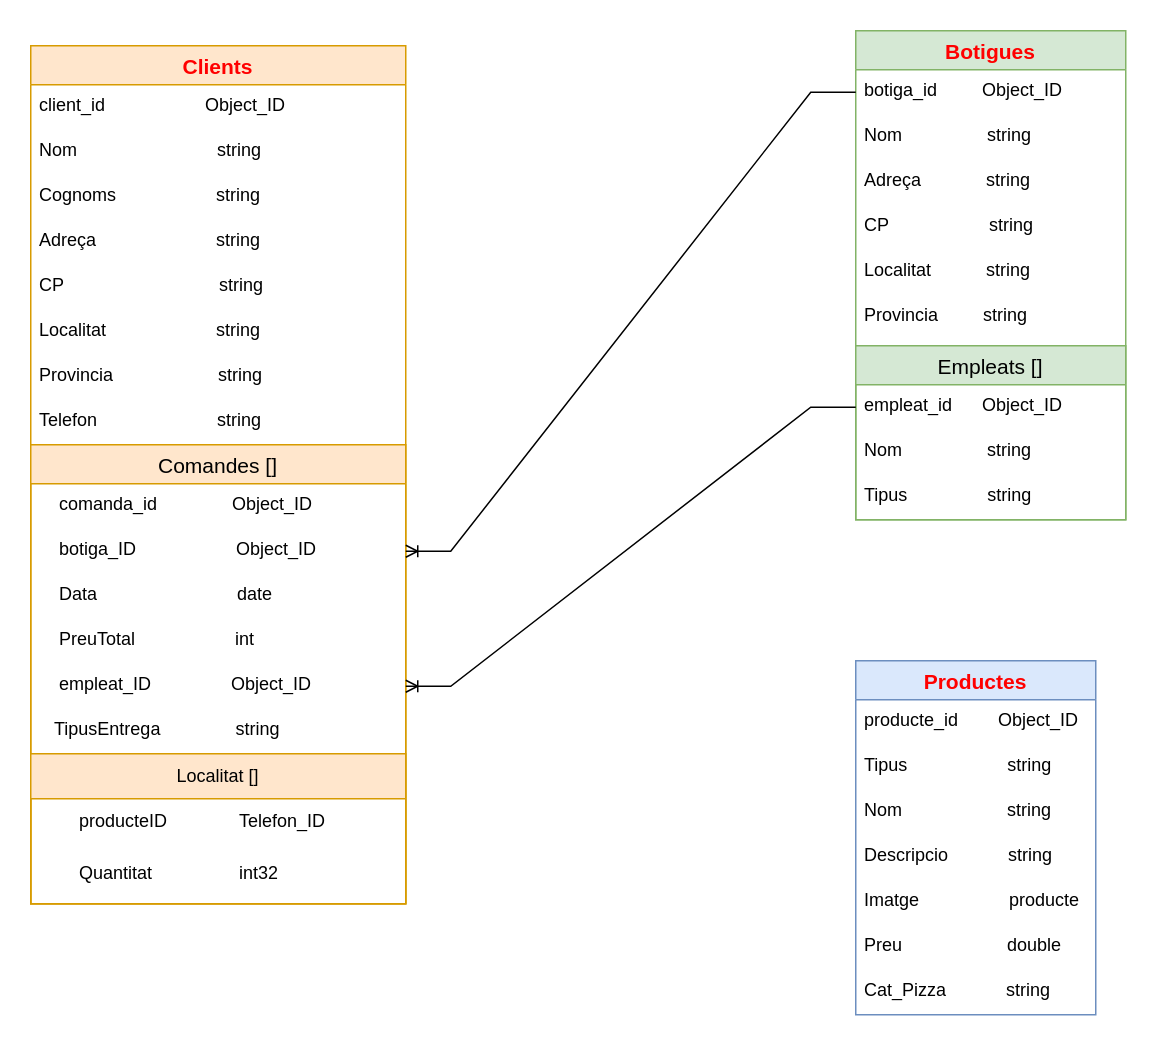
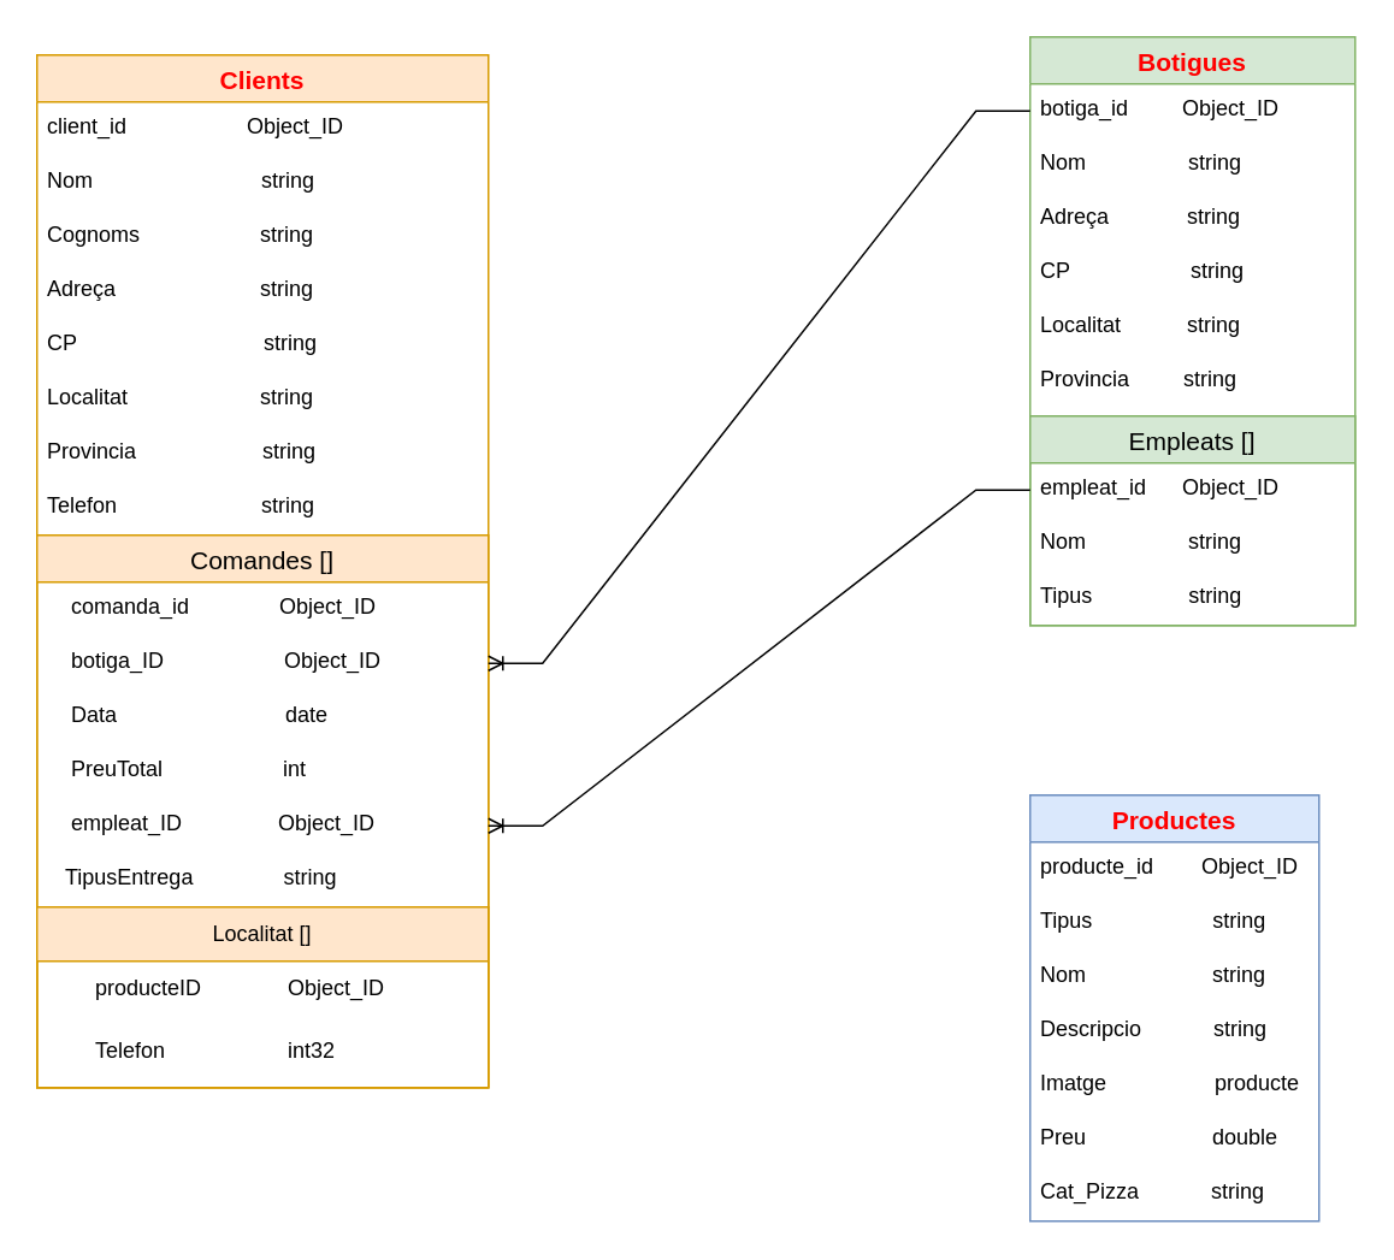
  <mxCell id="0" />
  <mxCell id="1" parent="0" />
  <mxCell id="2" value="Clients" style="swimlane;fontStyle=1;childLayout=stackLayout;horizontal=1;startSize=26;horizontalStack=0;resizeParent=1;resizeParentMax=0;resizeLast=0;collapsible=1;marginBottom=0;align=center;fontSize=14;fillColor=#ffe6cc;strokeColor=#d79b00;fontColor=#FF0000;" parent="1" vertex="1"><mxGeometry x="20" y="30" width="250" height="572" as="geometry"><mxRectangle x="90" y="110" width="90" height="30" as="alternateBounds" /></mxGeometry></mxCell>
  <mxCell id="3" value="client_id                    Object_ID" style="text;strokeColor=none;fillColor=none;spacingLeft=4;spacingRight=4;overflow=hidden;rotatable=0;points=[[0,0.5],[1,0.5]];portConstraint=eastwest;fontSize=12;" parent="2" vertex="1"><mxGeometry y="26" width="250" height="30" as="geometry" /></mxCell>
  <mxCell id="4" value="Nom                            string" style="text;strokeColor=none;fillColor=none;spacingLeft=4;spacingRight=4;overflow=hidden;rotatable=0;points=[[0,0.5],[1,0.5]];portConstraint=eastwest;fontSize=12;" parent="2" vertex="1"><mxGeometry y="56" width="250" height="30" as="geometry" /></mxCell>
  <mxCell id="5" value="Cognoms                    string" style="text;strokeColor=none;fillColor=none;spacingLeft=4;spacingRight=4;overflow=hidden;rotatable=0;points=[[0,0.5],[1,0.5]];portConstraint=eastwest;fontSize=12;" parent="2" vertex="1"><mxGeometry y="86" width="250" height="30" as="geometry" /></mxCell>
  <mxCell id="6" value="Adreça                        string" style="text;strokeColor=none;fillColor=none;spacingLeft=4;spacingRight=4;overflow=hidden;rotatable=0;points=[[0,0.5],[1,0.5]];portConstraint=eastwest;fontSize=12;" parent="2" vertex="1"><mxGeometry y="116" width="250" height="30" as="geometry" /></mxCell>
  <mxCell id="7" value="CP                               string" style="text;strokeColor=none;fillColor=none;spacingLeft=4;spacingRight=4;overflow=hidden;rotatable=0;points=[[0,0.5],[1,0.5]];portConstraint=eastwest;fontSize=12;" parent="2" vertex="1"><mxGeometry y="146" width="250" height="30" as="geometry" /></mxCell>
  <mxCell id="8" value="Localitat                      string" style="text;strokeColor=none;fillColor=none;spacingLeft=4;spacingRight=4;overflow=hidden;rotatable=0;points=[[0,0.5],[1,0.5]];portConstraint=eastwest;fontSize=12;" parent="2" vertex="1"><mxGeometry y="176" width="250" height="30" as="geometry" /></mxCell>
  <mxCell id="9" value="Provincia                     string" style="text;strokeColor=none;fillColor=none;spacingLeft=4;spacingRight=4;overflow=hidden;rotatable=0;points=[[0,0.5],[1,0.5]];portConstraint=eastwest;fontSize=12;" parent="2" vertex="1"><mxGeometry y="206" width="250" height="30" as="geometry" /></mxCell>
  <mxCell id="10" value="Telefon                        string" style="text;strokeColor=none;fillColor=none;spacingLeft=4;spacingRight=4;overflow=hidden;rotatable=0;points=[[0,0.5],[1,0.5]];portConstraint=eastwest;fontSize=12;" parent="2" vertex="1"><mxGeometry y="236" width="250" height="30" as="geometry" /></mxCell>
  <mxCell id="11" value="Comandes []" style="swimlane;fontStyle=0;childLayout=stackLayout;horizontal=1;startSize=26;horizontalStack=0;resizeParent=1;resizeParentMax=0;resizeLast=0;collapsible=1;marginBottom=0;align=center;fontSize=14;fillColor=#ffe6cc;strokeColor=#d79b00;" parent="2" vertex="1"><mxGeometry y="266" width="250" height="306" as="geometry"><mxRectangle y="266" width="250" height="30" as="alternateBounds" /></mxGeometry></mxCell>
  <mxCell id="12" value="    comanda_id               Object_ID" style="text;strokeColor=none;fillColor=none;spacingLeft=4;spacingRight=4;overflow=hidden;rotatable=0;points=[[0,0.5],[1,0.5]];portConstraint=eastwest;fontSize=12;" parent="11" vertex="1"><mxGeometry y="26" width="250" height="30" as="geometry" /></mxCell>
  <mxCell id="13" value="    botiga_ID                    Object_ID" style="text;strokeColor=none;fillColor=none;spacingLeft=4;spacingRight=4;overflow=hidden;rotatable=0;points=[[0,0.5],[1,0.5]];portConstraint=eastwest;fontSize=12;" parent="11" vertex="1"><mxGeometry y="56" width="250" height="30" as="geometry" /></mxCell>
  <mxCell id="14" value="    Data                            date" style="text;strokeColor=none;fillColor=none;spacingLeft=4;spacingRight=4;overflow=hidden;rotatable=0;points=[[0,0.5],[1,0.5]];portConstraint=eastwest;fontSize=12;" parent="11" vertex="1"><mxGeometry y="86" width="250" height="30" as="geometry" /></mxCell>
  <mxCell id="15" value="    PreuTotal                    int" style="text;strokeColor=none;fillColor=none;spacingLeft=4;spacingRight=4;overflow=hidden;rotatable=0;points=[[0,0.5],[1,0.5]];portConstraint=eastwest;fontSize=12;" parent="11" vertex="1"><mxGeometry y="116" width="250" height="30" as="geometry" /></mxCell>
  <mxCell id="16" value="    empleat_ID                Object_ID" style="text;strokeColor=none;fillColor=none;spacingLeft=4;spacingRight=4;overflow=hidden;rotatable=0;points=[[0,0.5],[1,0.5]];portConstraint=eastwest;fontSize=12;" parent="11" vertex="1"><mxGeometry y="146" width="250" height="30" as="geometry" /></mxCell>
  <mxCell id="17" value="   TipusEntrega               string" style="text;strokeColor=none;fillColor=none;spacingLeft=4;spacingRight=4;overflow=hidden;rotatable=0;points=[[0,0.5],[1,0.5]];portConstraint=eastwest;fontSize=12;" parent="11" vertex="1"><mxGeometry y="176" width="250" height="30" as="geometry" /></mxCell>
  <mxCell id="18" value="Localitat []" style="swimlane;fontStyle=0;childLayout=stackLayout;horizontal=1;startSize=30;horizontalStack=0;resizeParent=1;resizeParentMax=0;resizeLast=0;collapsible=1;marginBottom=0;whiteSpace=wrap;html=1;fillColor=#ffe6cc;strokeColor=#d79b00;" parent="11" vertex="1"><mxGeometry y="206" width="250" height="100" as="geometry"><mxRectangle y="176" width="250" height="30" as="alternateBounds" /></mxGeometry></mxCell>
- <mxCell id="19" value="&lt;span style=&quot;white-space: pre;&quot;&gt;&#09;&lt;/span&gt;producteID&lt;span style=&quot;white-space: pre;&quot;&gt;&#09;&lt;span style=&quot;white-space: pre;&quot;&gt;&#09;&lt;/span&gt;&lt;/span&gt;Telefon_ID" style="text;strokeColor=none;fillColor=none;align=left;verticalAlign=middle;spacingLeft=4;spacingRight=4;overflow=hidden;points=[[0,0.5],[1,0.5]];portConstraint=eastwest;rotatable=0;whiteSpace=wrap;html=1;" parent="18" vertex="1"><mxGeometry y="30" width="250" height="30" as="geometry" /></mxCell>
- <mxCell id="20" value="&lt;span style=&quot;white-space: pre;&quot;&gt;&#09;&lt;/span&gt;Quantitat&lt;span style=&quot;white-space: pre;&quot;&gt;&#09;&lt;/span&gt;&lt;span style=&quot;white-space: pre;&quot;&gt;&#09;&lt;/span&gt;&amp;nbsp; &lt;span style=&quot;white-space: pre;&quot;&gt;&#09;&lt;/span&gt;int32" style="text;strokeColor=none;fillColor=none;align=left;verticalAlign=middle;spacingLeft=4;spacingRight=4;overflow=hidden;points=[[0,0.5],[1,0.5]];portConstraint=eastwest;rotatable=0;whiteSpace=wrap;html=1;" parent="18" vertex="1"><mxGeometry y="60" width="250" height="40" as="geometry" /></mxCell>
+ <mxCell id="19" value="&lt;span style=&quot;white-space: pre;&quot;&gt;&#09;&lt;/span&gt;producteID&lt;span style=&quot;white-space: pre;&quot;&gt;&#09;&lt;span style=&quot;white-space: pre;&quot;&gt;&#09;&lt;/span&gt;&lt;/span&gt;Object_ID" style="text;strokeColor=none;fillColor=none;align=left;verticalAlign=middle;spacingLeft=4;spacingRight=4;overflow=hidden;points=[[0,0.5],[1,0.5]];portConstraint=eastwest;rotatable=0;whiteSpace=wrap;html=1;" parent="18" vertex="1"><mxGeometry y="30" width="250" height="30" as="geometry" /></mxCell>
+ <mxCell id="20" value="&lt;span style=&quot;white-space: pre;&quot;&gt;&#09;&lt;/span&gt;Telefon&lt;span style=&quot;white-space: pre;&quot;&gt;&#09;&lt;/span&gt;&lt;span style=&quot;white-space: pre;&quot;&gt;&#09;&lt;/span&gt;&amp;nbsp; &lt;span style=&quot;white-space: pre;&quot;&gt;&#09;&lt;/span&gt;int32" style="text;strokeColor=none;fillColor=none;align=left;verticalAlign=middle;spacingLeft=4;spacingRight=4;overflow=hidden;points=[[0,0.5],[1,0.5]];portConstraint=eastwest;rotatable=0;whiteSpace=wrap;html=1;" parent="18" vertex="1"><mxGeometry y="60" width="250" height="40" as="geometry" /></mxCell>
  <mxCell id="21" value="Botigues" style="swimlane;fontStyle=1;childLayout=stackLayout;horizontal=1;startSize=26;horizontalStack=0;resizeParent=1;resizeParentMax=0;resizeLast=0;collapsible=1;marginBottom=0;align=center;fontSize=14;fillColor=#d5e8d4;strokeColor=#82b366;fontColor=#FF0000;" parent="1" vertex="1"><mxGeometry x="570" y="20" width="180" height="326" as="geometry" /></mxCell>
  <mxCell id="22" value="botiga_id         Object_ID" style="text;strokeColor=none;fillColor=none;spacingLeft=4;spacingRight=4;overflow=hidden;rotatable=0;points=[[0,0.5],[1,0.5]];portConstraint=eastwest;fontSize=12;" parent="21" vertex="1"><mxGeometry y="26" width="180" height="30" as="geometry" /></mxCell>
  <mxCell id="23" value="Nom                 string" style="text;strokeColor=none;fillColor=none;spacingLeft=4;spacingRight=4;overflow=hidden;rotatable=0;points=[[0,0.5],[1,0.5]];portConstraint=eastwest;fontSize=12;" parent="21" vertex="1"><mxGeometry y="56" width="180" height="30" as="geometry" /></mxCell>
  <mxCell id="24" value="Adreça             string" style="text;strokeColor=none;fillColor=none;spacingLeft=4;spacingRight=4;overflow=hidden;rotatable=0;points=[[0,0.5],[1,0.5]];portConstraint=eastwest;fontSize=12;" parent="21" vertex="1"><mxGeometry y="86" width="180" height="30" as="geometry" /></mxCell>
  <mxCell id="25" value="CP                    string" style="text;strokeColor=none;fillColor=none;spacingLeft=4;spacingRight=4;overflow=hidden;rotatable=0;points=[[0,0.5],[1,0.5]];portConstraint=eastwest;fontSize=12;" parent="21" vertex="1"><mxGeometry y="116" width="180" height="30" as="geometry" /></mxCell>
  <mxCell id="26" value="Localitat           string" style="text;strokeColor=none;fillColor=none;spacingLeft=4;spacingRight=4;overflow=hidden;rotatable=0;points=[[0,0.5],[1,0.5]];portConstraint=eastwest;fontSize=12;" parent="21" vertex="1"><mxGeometry y="146" width="180" height="30" as="geometry" /></mxCell>
  <mxCell id="27" value="Provincia         string" style="text;strokeColor=none;fillColor=none;spacingLeft=4;spacingRight=4;overflow=hidden;rotatable=0;points=[[0,0.5],[1,0.5]];portConstraint=eastwest;fontSize=12;" parent="21" vertex="1"><mxGeometry y="176" width="180" height="34" as="geometry" /></mxCell>
  <mxCell id="28" value="Empleats []" style="swimlane;fontStyle=0;childLayout=stackLayout;horizontal=1;startSize=26;horizontalStack=0;resizeParent=1;resizeParentMax=0;resizeLast=0;collapsible=1;marginBottom=0;align=center;fontSize=14;fillColor=#d5e8d4;strokeColor=#82b366;" parent="21" vertex="1"><mxGeometry y="210" width="180" height="116" as="geometry" /></mxCell>
  <mxCell id="29" value="empleat_id      Object_ID" style="text;strokeColor=none;fillColor=none;spacingLeft=4;spacingRight=4;overflow=hidden;rotatable=0;points=[[0,0.5],[1,0.5]];portConstraint=eastwest;fontSize=12;" parent="28" vertex="1"><mxGeometry y="26" width="180" height="30" as="geometry" /></mxCell>
  <mxCell id="30" value="Nom                  string" style="text;strokeColor=none;fillColor=none;spacingLeft=4;spacingRight=4;overflow=hidden;rotatable=0;points=[[0,0.5],[1,0.5]];portConstraint=eastwest;fontSize=12;" parent="28" vertex="1"><mxGeometry y="56" width="180" height="30" as="geometry" /></mxCell>
  <mxCell id="31" value="Tipus                string" style="text;strokeColor=none;fillColor=none;spacingLeft=4;spacingRight=4;overflow=hidden;rotatable=0;points=[[0,0.5],[1,0.5]];portConstraint=eastwest;fontSize=12;" parent="28" vertex="1"><mxGeometry y="86" width="180" height="30" as="geometry" /></mxCell>
  <mxCell id="32" value="Productes" style="swimlane;fontStyle=1;childLayout=stackLayout;horizontal=1;startSize=26;horizontalStack=0;resizeParent=1;resizeParentMax=0;resizeLast=0;collapsible=1;marginBottom=0;align=center;fontSize=14;fillColor=#dae8fc;strokeColor=#6c8ebf;fontColor=#FF0000;" parent="1" vertex="1"><mxGeometry x="570" y="440" width="160" height="236" as="geometry" /></mxCell>
  <mxCell id="33" value="producte_id        Object_ID" style="text;strokeColor=none;fillColor=none;spacingLeft=4;spacingRight=4;overflow=hidden;rotatable=0;points=[[0,0.5],[1,0.5]];portConstraint=eastwest;fontSize=12;" parent="32" vertex="1"><mxGeometry y="26" width="160" height="30" as="geometry" /></mxCell>
  <mxCell id="34" value="Tipus                    string" style="text;strokeColor=none;fillColor=none;spacingLeft=4;spacingRight=4;overflow=hidden;rotatable=0;points=[[0,0.5],[1,0.5]];portConstraint=eastwest;fontSize=12;" parent="32" vertex="1"><mxGeometry y="56" width="160" height="30" as="geometry" /></mxCell>
  <mxCell id="35" value="Nom                     string" style="text;strokeColor=none;fillColor=none;spacingLeft=4;spacingRight=4;overflow=hidden;rotatable=0;points=[[0,0.5],[1,0.5]];portConstraint=eastwest;fontSize=12;" vertex="1" parent="32"><mxGeometry y="86" width="160" height="30" as="geometry" /></mxCell>
  <mxCell id="36" value="Descripcio            string&#10;    &#10;" style="text;strokeColor=none;fillColor=none;spacingLeft=4;spacingRight=4;overflow=hidden;rotatable=0;points=[[0,0.5],[1,0.5]];portConstraint=eastwest;fontSize=12;" parent="32" vertex="1"><mxGeometry y="116" width="160" height="30" as="geometry" /></mxCell>
  <mxCell id="37" value="Imatge                  producte" style="text;strokeColor=none;fillColor=none;spacingLeft=4;spacingRight=4;overflow=hidden;rotatable=0;points=[[0,0.5],[1,0.5]];portConstraint=eastwest;fontSize=12;" parent="32" vertex="1"><mxGeometry y="146" width="160" height="30" as="geometry" /></mxCell>
  <mxCell id="38" value="Preu                     double" style="text;strokeColor=none;fillColor=none;spacingLeft=4;spacingRight=4;overflow=hidden;rotatable=0;points=[[0,0.5],[1,0.5]];portConstraint=eastwest;fontSize=12;" parent="32" vertex="1"><mxGeometry y="176" width="160" height="30" as="geometry" /></mxCell>
  <mxCell id="39" value="Cat_Pizza            string" style="text;strokeColor=none;fillColor=none;spacingLeft=4;spacingRight=4;overflow=hidden;rotatable=0;points=[[0,0.5],[1,0.5]];portConstraint=eastwest;fontSize=12;" parent="32" vertex="1"><mxGeometry y="206" width="160" height="30" as="geometry" /></mxCell>
  <mxCell id="40" value="" style="edgeStyle=entityRelationEdgeStyle;fontSize=12;html=1;endArrow=ERoneToMany;rounded=0;entryX=1;entryY=0.5;entryDx=0;entryDy=0;" parent="1" source="29" target="16" edge="1"><mxGeometry width="100" height="100" relative="1" as="geometry"><mxPoint x="460" y="420" as="sourcePoint" /><mxPoint x="560" y="320" as="targetPoint" /></mxGeometry></mxCell>
  <mxCell id="41" value="" style="edgeStyle=entityRelationEdgeStyle;fontSize=12;html=1;endArrow=ERoneToMany;rounded=0;fontColor=#FF0000;" parent="1" source="22" target="13" edge="1"><mxGeometry width="100" height="100" relative="1" as="geometry"><mxPoint x="460" y="370" as="sourcePoint" /><mxPoint x="560" y="270" as="targetPoint" /></mxGeometry></mxCell>
